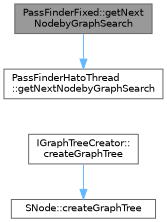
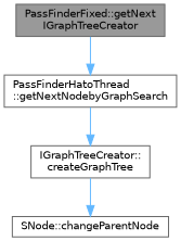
  digraph {
    rankdir=TB
    node [color=grey40 fillcolor=white fontname=Helvetica fontsize=10 shape=box style=filled]
    edge [color=steelblue1 fontname=Helvetica fontsize=10 labelfontname=Helvetica labelfontsize=10 style=solid]
-   n1 [color=gray40 fillcolor=grey60 fontcolor=black height=0.2 label="PassFinderFixed::getNext\lNodebyGraphSearch" width=0.4]
+   n1 [color=gray40 fillcolor=grey60 fontcolor=black height=0.2 label="PassFinderFixed::getNext\lIGraphTreeCreator" width=0.4]
    n2 [height=0.2 label="PassFinderHatoThread\l::getNextNodebyGraphSearch" width=0.4]
    n3 [height=0.2 label="IGraphTreeCreator::\lcreateGraphTree" width=0.4]
-   n4 [height=0.2 label="SNode::createGraphTree" width=0.4]
+   n4 [height=0.2 label="SNode::changeParentNode" width=0.4]
    n1 -> n2
+   n2 -> n3
    n3 -> n4
  }
